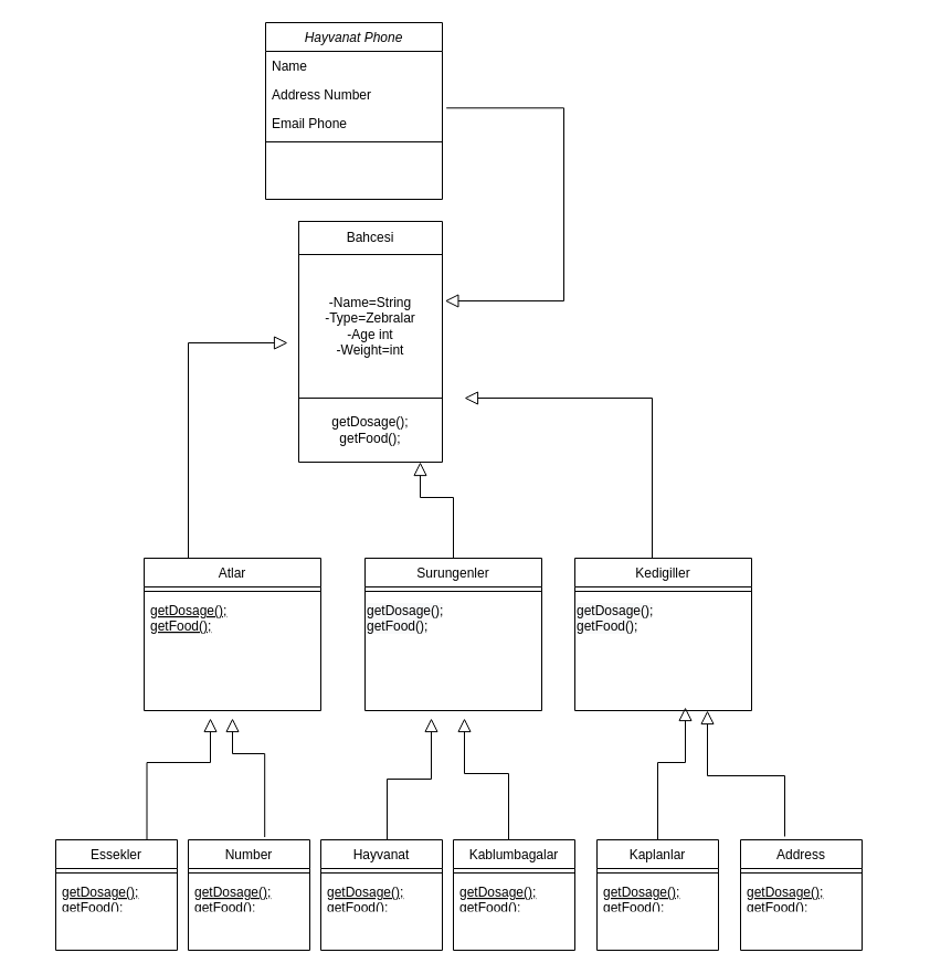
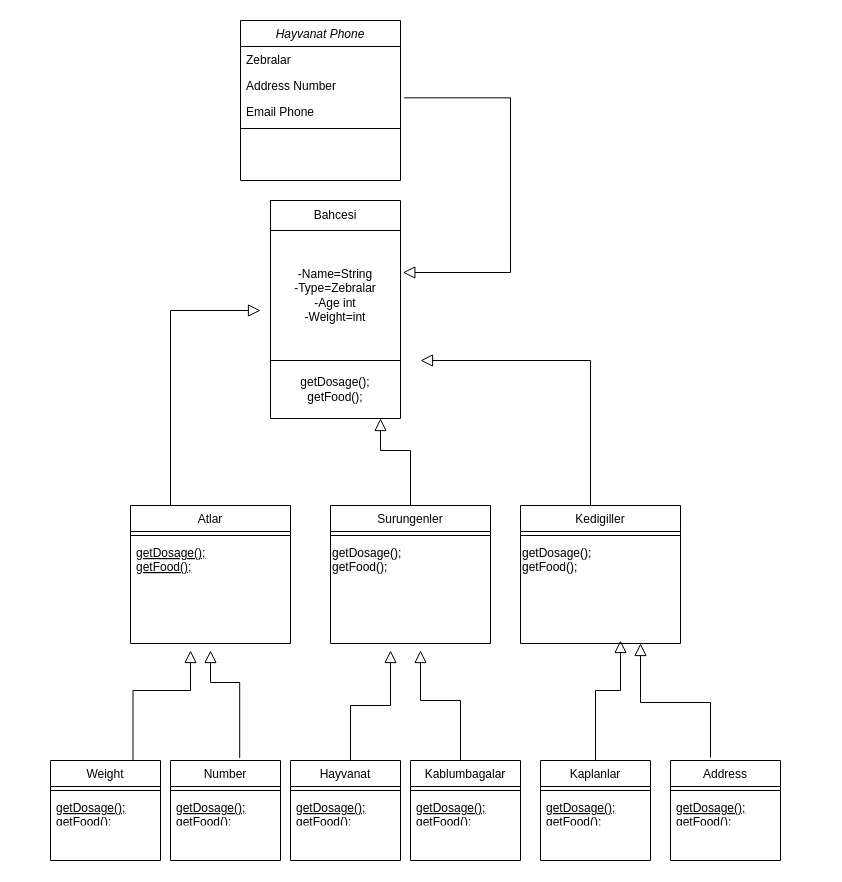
  <mxCell id="0" />
  <mxCell id="1" parent="0" />
  <mxCell id="2" value="Hayvanat Phone" style="swimlane;fontStyle=2;align=center;verticalAlign=top;childLayout=stackLayout;horizontal=1;startSize=26;horizontalStack=0;resizeParent=1;resizeLast=0;collapsible=1;marginBottom=0;rounded=0;shadow=0;strokeWidth=1;" parent="1" vertex="1"><mxGeometry x="240" y="20" width="160" height="160" as="geometry"><mxRectangle x="230" y="140" width="160" height="26" as="alternateBounds" /></mxGeometry></mxCell>
- <mxCell id="3" value="Name" style="text;align=left;verticalAlign=top;spacingLeft=4;spacingRight=4;overflow=hidden;rotatable=0;points=[[0,0.5],[1,0.5]];portConstraint=eastwest;" parent="2" vertex="1"><mxGeometry y="26" width="160" height="26" as="geometry" /></mxCell>
+ <mxCell id="3" value="Zebralar" style="text;align=left;verticalAlign=top;spacingLeft=4;spacingRight=4;overflow=hidden;rotatable=0;points=[[0,0.5],[1,0.5]];portConstraint=eastwest;" parent="2" vertex="1"><mxGeometry y="26" width="160" height="26" as="geometry" /></mxCell>
  <mxCell id="4" value="Address Number" style="text;align=left;verticalAlign=top;spacingLeft=4;spacingRight=4;overflow=hidden;rotatable=0;points=[[0,0.5],[1,0.5]];portConstraint=eastwest;rounded=0;shadow=0;html=0;" parent="2" vertex="1"><mxGeometry y="52" width="160" height="26" as="geometry" /></mxCell>
  <mxCell id="5" value="Email Phone" style="text;align=left;verticalAlign=top;spacingLeft=4;spacingRight=4;overflow=hidden;rotatable=0;points=[[0,0.5],[1,0.5]];portConstraint=eastwest;rounded=0;shadow=0;html=0;" parent="2" vertex="1"><mxGeometry y="78" width="160" height="26" as="geometry" /></mxCell>
  <mxCell id="6" value="" style="line;html=1;strokeWidth=1;align=left;verticalAlign=middle;spacingTop=-1;spacingLeft=3;spacingRight=3;rotatable=0;labelPosition=right;points=[];portConstraint=eastwest;" parent="2" vertex="1"><mxGeometry y="104" width="160" height="8" as="geometry" /></mxCell>
  <mxCell id="7" value="Atlar" style="swimlane;fontStyle=0;align=center;verticalAlign=top;childLayout=stackLayout;horizontal=1;startSize=26;horizontalStack=0;resizeParent=1;resizeLast=0;collapsible=1;marginBottom=0;rounded=0;shadow=0;strokeWidth=1;" parent="1" vertex="1"><mxGeometry x="130" y="505" width="160" height="138" as="geometry"><mxRectangle x="130" y="380" width="160" height="26" as="alternateBounds" /></mxGeometry></mxCell>
  <mxCell id="8" value="" style="line;html=1;strokeWidth=1;align=left;verticalAlign=middle;spacingTop=-1;spacingLeft=3;spacingRight=3;rotatable=0;labelPosition=right;points=[];portConstraint=eastwest;" parent="7" vertex="1"><mxGeometry y="26" width="160" height="8" as="geometry" /></mxCell>
  <mxCell id="9" value="getDosage();&#10;getFood();" style="text;align=left;verticalAlign=top;spacingLeft=4;spacingRight=4;overflow=hidden;rotatable=0;points=[[0,0.5],[1,0.5]];portConstraint=eastwest;fontStyle=4" parent="7" vertex="1"><mxGeometry y="34" width="160" height="46" as="geometry" /></mxCell>
  <mxCell id="10" value="" style="endArrow=block;endSize=10;endFill=0;shadow=0;strokeWidth=1;rounded=0;edgeStyle=elbowEdgeStyle;elbow=vertical;" parent="1" source="7" edge="1"><mxGeometry width="160" relative="1" as="geometry"><mxPoint x="230" y="123" as="sourcePoint" /><mxPoint x="260" y="310" as="targetPoint" /><Array as="points"><mxPoint x="170" y="310" /><mxPoint x="190" y="310" /><mxPoint x="330" y="490" /><mxPoint x="100" y="410" /><mxPoint x="160" y="380" /><mxPoint x="180" y="340" /></Array></mxGeometry></mxCell>
  <mxCell id="11" value="" style="shape=table;startSize=0;container=1;collapsible=0;childLayout=tableLayout;" vertex="1" parent="1"><mxGeometry x="270" y="200" width="130" height="218" as="geometry" /></mxCell>
  <mxCell id="12" value="" style="shape=tableRow;horizontal=0;startSize=0;swimlaneHead=0;swimlaneBody=0;top=0;left=0;bottom=0;right=0;collapsible=0;dropTarget=0;fillColor=none;points=[[0,0.5],[1,0.5]];portConstraint=eastwest;" vertex="1" parent="11"><mxGeometry width="130" height="30" as="geometry" /></mxCell>
  <mxCell id="13" value="Bahcesi" style="shape=partialRectangle;html=1;whiteSpace=wrap;connectable=0;overflow=hidden;fillColor=none;top=0;left=0;bottom=0;right=0;pointerEvents=1;" vertex="1" parent="12"><mxGeometry width="130" height="30" as="geometry"><mxRectangle width="130" height="30" as="alternateBounds" /></mxGeometry></mxCell>
  <mxCell id="14" value="" style="shape=tableRow;horizontal=0;startSize=0;swimlaneHead=0;swimlaneBody=0;top=0;left=0;bottom=0;right=0;collapsible=0;dropTarget=0;fillColor=none;points=[[0,0.5],[1,0.5]];portConstraint=eastwest;" vertex="1" parent="11"><mxGeometry y="30" width="130" height="130" as="geometry" /></mxCell>
  <mxCell id="15" value="-Name=String&lt;br&gt;-Type=Zebralar&lt;br&gt;-Age int&lt;br&gt;-Weight=int" style="shape=partialRectangle;html=1;whiteSpace=wrap;connectable=0;overflow=hidden;fillColor=none;top=0;left=0;bottom=0;right=0;pointerEvents=1;" vertex="1" parent="14"><mxGeometry width="130" height="130" as="geometry"><mxRectangle width="130" height="130" as="alternateBounds" /></mxGeometry></mxCell>
  <mxCell id="16" value="" style="shape=tableRow;horizontal=0;startSize=0;swimlaneHead=0;swimlaneBody=0;top=0;left=0;bottom=0;right=0;collapsible=0;dropTarget=0;fillColor=none;points=[[0,0.5],[1,0.5]];portConstraint=eastwest;" vertex="1" parent="11"><mxGeometry y="160" width="130" height="58" as="geometry" /></mxCell>
  <mxCell id="17" value="getDosage();&lt;br&gt;getFood();" style="shape=partialRectangle;html=1;whiteSpace=wrap;connectable=0;overflow=hidden;fillColor=none;top=0;left=0;bottom=0;right=0;pointerEvents=1;" vertex="1" parent="16"><mxGeometry width="130" height="58" as="geometry"><mxRectangle width="130" height="58" as="alternateBounds" /></mxGeometry></mxCell>
  <mxCell id="18" value="Surungenler" style="swimlane;fontStyle=0;align=center;verticalAlign=top;childLayout=stackLayout;horizontal=1;startSize=26;horizontalStack=0;resizeParent=1;resizeLast=0;collapsible=1;marginBottom=0;rounded=0;shadow=0;strokeWidth=1;" vertex="1" parent="1"><mxGeometry x="330" y="505" width="160" height="138" as="geometry"><mxRectangle x="130" y="380" width="160" height="26" as="alternateBounds" /></mxGeometry></mxCell>
  <mxCell id="19" value="" style="line;html=1;strokeWidth=1;align=left;verticalAlign=middle;spacingTop=-1;spacingLeft=3;spacingRight=3;rotatable=0;labelPosition=right;points=[];portConstraint=eastwest;" vertex="1" parent="18"><mxGeometry y="26" width="160" height="8" as="geometry" /></mxCell>
  <mxCell id="20" value="&lt;span style=&quot;color: rgb(0, 0, 0); font-family: Helvetica; font-size: 12px; font-style: normal; font-variant-ligatures: normal; font-variant-caps: normal; font-weight: 400; letter-spacing: normal; orphans: 2; text-align: center; text-indent: 0px; text-transform: none; widows: 2; word-spacing: 0px; -webkit-text-stroke-width: 0px; background-color: rgb(248, 249, 250); text-decoration-thickness: initial; text-decoration-style: initial; text-decoration-color: initial; float: none; display: inline !important;&quot;&gt;getDosage();&lt;/span&gt;&lt;br style=&quot;color: rgb(0, 0, 0); font-family: Helvetica; font-size: 12px; font-style: normal; font-variant-ligatures: normal; font-variant-caps: normal; font-weight: 400; letter-spacing: normal; orphans: 2; text-align: center; text-indent: 0px; text-transform: none; widows: 2; word-spacing: 0px; -webkit-text-stroke-width: 0px; background-color: rgb(248, 249, 250); text-decoration-thickness: initial; text-decoration-style: initial; text-decoration-color: initial;&quot;&gt;&lt;span style=&quot;color: rgb(0, 0, 0); font-family: Helvetica; font-size: 12px; font-style: normal; font-variant-ligatures: normal; font-variant-caps: normal; font-weight: 400; letter-spacing: normal; orphans: 2; text-align: center; text-indent: 0px; text-transform: none; widows: 2; word-spacing: 0px; -webkit-text-stroke-width: 0px; background-color: rgb(248, 249, 250); text-decoration-thickness: initial; text-decoration-style: initial; text-decoration-color: initial; float: none; display: inline !important;&quot;&gt;getFood();&lt;/span&gt;" style="text;whiteSpace=wrap;html=1;" vertex="1" parent="18"><mxGeometry y="34" width="160" height="50" as="geometry" /></mxCell>
  <mxCell id="21" value="Kedigiller" style="swimlane;fontStyle=0;align=center;verticalAlign=top;childLayout=stackLayout;horizontal=1;startSize=26;horizontalStack=0;resizeParent=1;resizeLast=0;collapsible=1;marginBottom=0;rounded=0;shadow=0;strokeWidth=1;" vertex="1" parent="1"><mxGeometry x="520" y="505" width="160" height="138" as="geometry"><mxRectangle x="130" y="380" width="160" height="26" as="alternateBounds" /></mxGeometry></mxCell>
  <mxCell id="22" value="" style="line;html=1;strokeWidth=1;align=left;verticalAlign=middle;spacingTop=-1;spacingLeft=3;spacingRight=3;rotatable=0;labelPosition=right;points=[];portConstraint=eastwest;" vertex="1" parent="21"><mxGeometry y="26" width="160" height="8" as="geometry" /></mxCell>
  <mxCell id="23" value="&lt;span style=&quot;color: rgb(0, 0, 0); font-family: Helvetica; font-size: 12px; font-style: normal; font-variant-ligatures: normal; font-variant-caps: normal; font-weight: 400; letter-spacing: normal; orphans: 2; text-align: center; text-indent: 0px; text-transform: none; widows: 2; word-spacing: 0px; -webkit-text-stroke-width: 0px; background-color: rgb(248, 249, 250); text-decoration-thickness: initial; text-decoration-style: initial; text-decoration-color: initial; float: none; display: inline !important;&quot;&gt;getDosage();&lt;/span&gt;&lt;br style=&quot;color: rgb(0, 0, 0); font-family: Helvetica; font-size: 12px; font-style: normal; font-variant-ligatures: normal; font-variant-caps: normal; font-weight: 400; letter-spacing: normal; orphans: 2; text-align: center; text-indent: 0px; text-transform: none; widows: 2; word-spacing: 0px; -webkit-text-stroke-width: 0px; background-color: rgb(248, 249, 250); text-decoration-thickness: initial; text-decoration-style: initial; text-decoration-color: initial;&quot;&gt;&lt;span style=&quot;color: rgb(0, 0, 0); font-family: Helvetica; font-size: 12px; font-style: normal; font-variant-ligatures: normal; font-variant-caps: normal; font-weight: 400; letter-spacing: normal; orphans: 2; text-align: center; text-indent: 0px; text-transform: none; widows: 2; word-spacing: 0px; -webkit-text-stroke-width: 0px; background-color: rgb(248, 249, 250); text-decoration-thickness: initial; text-decoration-style: initial; text-decoration-color: initial; float: none; display: inline !important;&quot;&gt;getFood();&lt;/span&gt;" style="text;whiteSpace=wrap;html=1;" vertex="1" parent="21"><mxGeometry y="34" width="160" height="50" as="geometry" /></mxCell>
  <mxCell id="24" value="" style="endArrow=block;endSize=10;endFill=0;shadow=0;strokeWidth=1;rounded=0;edgeStyle=elbowEdgeStyle;elbow=vertical;" edge="1" parent="1" target="16"><mxGeometry width="160" relative="1" as="geometry"><mxPoint x="410" y="505" as="sourcePoint" /><mxPoint x="477.68" y="373.32" as="targetPoint" /><Array as="points"><mxPoint x="380" y="450" /><mxPoint x="410" y="400" /><mxPoint x="380" y="310" /><mxPoint x="520" y="490" /><mxPoint x="290" y="410" /><mxPoint x="350" y="380" /><mxPoint x="370" y="340" /></Array></mxGeometry></mxCell>
  <mxCell id="25" value="" style="endArrow=block;endSize=10;endFill=0;shadow=0;strokeWidth=1;rounded=0;edgeStyle=elbowEdgeStyle;elbow=vertical;" edge="1" parent="1"><mxGeometry width="160" relative="1" as="geometry"><mxPoint x="590" y="505" as="sourcePoint" /><mxPoint x="420" y="360" as="targetPoint" /><Array as="points"><mxPoint x="530" y="360" /><mxPoint x="560" y="310" /><mxPoint x="700" y="490" /><mxPoint x="470" y="410" /><mxPoint x="530" y="380" /><mxPoint x="550" y="340" /></Array></mxGeometry></mxCell>
  <mxCell id="26" value="" style="endArrow=block;endSize=10;endFill=0;shadow=0;strokeWidth=1;rounded=0;edgeStyle=elbowEdgeStyle;elbow=vertical;exitX=1.023;exitY=-0.026;exitDx=0;exitDy=0;exitPerimeter=0;entryX=1.018;entryY=0.323;entryDx=0;entryDy=0;entryPerimeter=0;" edge="1" parent="1" source="5" target="14"><mxGeometry width="160" relative="1" as="geometry"><mxPoint x="570" y="255" as="sourcePoint" /><mxPoint x="430" y="280" as="targetPoint" /><Array as="points"><mxPoint x="510" y="110" /><mxPoint x="540" y="60" /><mxPoint x="680" y="240" /><mxPoint x="450" y="160" /><mxPoint x="510" y="130" /><mxPoint x="530" y="90" /></Array></mxGeometry></mxCell>
- <mxCell id="27" value="Essekler" style="swimlane;fontStyle=0;align=center;verticalAlign=top;childLayout=stackLayout;horizontal=1;startSize=26;horizontalStack=0;resizeParent=1;resizeLast=0;collapsible=1;marginBottom=0;rounded=0;shadow=0;strokeWidth=1;" vertex="1" parent="1"><mxGeometry x="50" y="760" width="110" height="100" as="geometry"><mxRectangle x="130" y="380" width="160" height="26" as="alternateBounds" /></mxGeometry></mxCell>
+ <mxCell id="27" value="Weight" style="swimlane;fontStyle=0;align=center;verticalAlign=top;childLayout=stackLayout;horizontal=1;startSize=26;horizontalStack=0;resizeParent=1;resizeLast=0;collapsible=1;marginBottom=0;rounded=0;shadow=0;strokeWidth=1;" vertex="1" parent="1"><mxGeometry x="50" y="760" width="110" height="100" as="geometry"><mxRectangle x="130" y="380" width="160" height="26" as="alternateBounds" /></mxGeometry></mxCell>
  <mxCell id="28" value="" style="line;html=1;strokeWidth=1;align=left;verticalAlign=middle;spacingTop=-1;spacingLeft=3;spacingRight=3;rotatable=0;labelPosition=right;points=[];portConstraint=eastwest;" vertex="1" parent="27"><mxGeometry y="26" width="110" height="8" as="geometry" /></mxCell>
  <mxCell id="29" value="getDosage();&#10;getFood();" style="text;align=left;verticalAlign=top;spacingLeft=4;spacingRight=4;overflow=hidden;rotatable=0;points=[[0,0.5],[1,0.5]];portConstraint=eastwest;fontStyle=4" vertex="1" parent="27"><mxGeometry y="34" width="110" height="26" as="geometry" /></mxCell>
  <mxCell id="30" value="Number" style="swimlane;fontStyle=0;align=center;verticalAlign=top;childLayout=stackLayout;horizontal=1;startSize=26;horizontalStack=0;resizeParent=1;resizeLast=0;collapsible=1;marginBottom=0;rounded=0;shadow=0;strokeWidth=1;" vertex="1" parent="1"><mxGeometry x="170" y="760" width="110" height="100" as="geometry"><mxRectangle x="130" y="380" width="160" height="26" as="alternateBounds" /></mxGeometry></mxCell>
  <mxCell id="31" value="" style="line;html=1;strokeWidth=1;align=left;verticalAlign=middle;spacingTop=-1;spacingLeft=3;spacingRight=3;rotatable=0;labelPosition=right;points=[];portConstraint=eastwest;" vertex="1" parent="30"><mxGeometry y="26" width="110" height="8" as="geometry" /></mxCell>
  <mxCell id="32" value="getDosage();&#10;getFood();" style="text;align=left;verticalAlign=top;spacingLeft=4;spacingRight=4;overflow=hidden;rotatable=0;points=[[0,0.5],[1,0.5]];portConstraint=eastwest;fontStyle=4" vertex="1" parent="30"><mxGeometry y="34" width="110" height="26" as="geometry" /></mxCell>
  <mxCell id="33" value="Hayvanat" style="swimlane;fontStyle=0;align=center;verticalAlign=top;childLayout=stackLayout;horizontal=1;startSize=26;horizontalStack=0;resizeParent=1;resizeLast=0;collapsible=1;marginBottom=0;rounded=0;shadow=0;strokeWidth=1;" vertex="1" parent="1"><mxGeometry x="290" y="760" width="110" height="100" as="geometry"><mxRectangle x="130" y="380" width="160" height="26" as="alternateBounds" /></mxGeometry></mxCell>
  <mxCell id="34" value="" style="line;html=1;strokeWidth=1;align=left;verticalAlign=middle;spacingTop=-1;spacingLeft=3;spacingRight=3;rotatable=0;labelPosition=right;points=[];portConstraint=eastwest;" vertex="1" parent="33"><mxGeometry y="26" width="110" height="8" as="geometry" /></mxCell>
  <mxCell id="35" value="getDosage();&#10;getFood();" style="text;align=left;verticalAlign=top;spacingLeft=4;spacingRight=4;overflow=hidden;rotatable=0;points=[[0,0.5],[1,0.5]];portConstraint=eastwest;fontStyle=4" vertex="1" parent="33"><mxGeometry y="34" width="110" height="26" as="geometry" /></mxCell>
  <mxCell id="36" value="Kablumbagalar" style="swimlane;fontStyle=0;align=center;verticalAlign=top;childLayout=stackLayout;horizontal=1;startSize=26;horizontalStack=0;resizeParent=1;resizeLast=0;collapsible=1;marginBottom=0;rounded=0;shadow=0;strokeWidth=1;" vertex="1" parent="1"><mxGeometry x="410" y="760" width="110" height="100" as="geometry"><mxRectangle x="130" y="380" width="160" height="26" as="alternateBounds" /></mxGeometry></mxCell>
  <mxCell id="37" value="" style="line;html=1;strokeWidth=1;align=left;verticalAlign=middle;spacingTop=-1;spacingLeft=3;spacingRight=3;rotatable=0;labelPosition=right;points=[];portConstraint=eastwest;" vertex="1" parent="36"><mxGeometry y="26" width="110" height="8" as="geometry" /></mxCell>
  <mxCell id="38" value="getDosage();&#10;getFood();" style="text;align=left;verticalAlign=top;spacingLeft=4;spacingRight=4;overflow=hidden;rotatable=0;points=[[0,0.5],[1,0.5]];portConstraint=eastwest;fontStyle=4" vertex="1" parent="36"><mxGeometry y="34" width="110" height="26" as="geometry" /></mxCell>
  <mxCell id="39" value="Kaplanlar" style="swimlane;fontStyle=0;align=center;verticalAlign=top;childLayout=stackLayout;horizontal=1;startSize=26;horizontalStack=0;resizeParent=1;resizeLast=0;collapsible=1;marginBottom=0;rounded=0;shadow=0;strokeWidth=1;" vertex="1" parent="1"><mxGeometry x="540" y="760" width="110" height="100" as="geometry"><mxRectangle x="130" y="380" width="160" height="26" as="alternateBounds" /></mxGeometry></mxCell>
  <mxCell id="40" value="" style="line;html=1;strokeWidth=1;align=left;verticalAlign=middle;spacingTop=-1;spacingLeft=3;spacingRight=3;rotatable=0;labelPosition=right;points=[];portConstraint=eastwest;" vertex="1" parent="39"><mxGeometry y="26" width="110" height="8" as="geometry" /></mxCell>
  <mxCell id="41" value="getDosage();&#10;getFood();" style="text;align=left;verticalAlign=top;spacingLeft=4;spacingRight=4;overflow=hidden;rotatable=0;points=[[0,0.5],[1,0.5]];portConstraint=eastwest;fontStyle=4" vertex="1" parent="39"><mxGeometry y="34" width="110" height="26" as="geometry" /></mxCell>
  <mxCell id="42" value="Address" style="swimlane;fontStyle=0;align=center;verticalAlign=top;childLayout=stackLayout;horizontal=1;startSize=26;horizontalStack=0;resizeParent=1;resizeLast=0;collapsible=1;marginBottom=0;rounded=0;shadow=0;strokeWidth=1;" vertex="1" parent="1"><mxGeometry x="670" y="760" width="110" height="100" as="geometry"><mxRectangle x="130" y="380" width="160" height="26" as="alternateBounds" /></mxGeometry></mxCell>
  <mxCell id="43" value="" style="line;html=1;strokeWidth=1;align=left;verticalAlign=middle;spacingTop=-1;spacingLeft=3;spacingRight=3;rotatable=0;labelPosition=right;points=[];portConstraint=eastwest;" vertex="1" parent="42"><mxGeometry y="26" width="110" height="8" as="geometry" /></mxCell>
  <mxCell id="44" value="getDosage();&#10;getFood();" style="text;align=left;verticalAlign=top;spacingLeft=4;spacingRight=4;overflow=hidden;rotatable=0;points=[[0,0.5],[1,0.5]];portConstraint=eastwest;fontStyle=4" vertex="1" parent="42"><mxGeometry y="34" width="110" height="26" as="geometry" /></mxCell>
  <mxCell id="45" value="" style="endArrow=block;endSize=10;endFill=0;shadow=0;strokeWidth=1;rounded=0;edgeStyle=elbowEdgeStyle;elbow=vertical;exitX=0.629;exitY=-0.025;exitDx=0;exitDy=0;exitPerimeter=0;" edge="1" parent="1" source="30"><mxGeometry width="160" relative="1" as="geometry"><mxPoint x="240" y="737" as="sourcePoint" /><mxPoint x="210" y="650" as="targetPoint" /><Array as="points"><mxPoint x="210" y="682" /><mxPoint x="240" y="632" /><mxPoint x="210" y="542" /><mxPoint x="350" y="722" /><mxPoint x="120" y="642" /><mxPoint x="180" y="612" /><mxPoint x="200" y="572" /></Array></mxGeometry></mxCell>
  <mxCell id="46" value="" style="endArrow=block;endSize=10;endFill=0;shadow=0;strokeWidth=1;rounded=0;edgeStyle=elbowEdgeStyle;elbow=vertical;" edge="1" parent="1" source="36"><mxGeometry width="160" relative="1" as="geometry"><mxPoint x="450" y="737" as="sourcePoint" /><mxPoint x="420" y="650" as="targetPoint" /><Array as="points"><mxPoint x="460" y="700" /><mxPoint x="440" y="710" /><mxPoint x="465" y="730" /><mxPoint x="420" y="682" /><mxPoint x="450" y="632" /><mxPoint x="420" y="542" /><mxPoint x="560" y="722" /><mxPoint x="330" y="642" /><mxPoint x="390" y="612" /><mxPoint x="410" y="572" /></Array></mxGeometry></mxCell>
  <mxCell id="47" value="" style="endArrow=block;endSize=10;endFill=0;shadow=0;strokeWidth=1;rounded=0;edgeStyle=elbowEdgeStyle;elbow=vertical;exitX=0.75;exitY=0;exitDx=0;exitDy=0;" edge="1" parent="1" source="27"><mxGeometry width="160" relative="1" as="geometry"><mxPoint x="140" y="740" as="sourcePoint" /><mxPoint x="190" y="650" as="targetPoint" /><Array as="points"><mxPoint x="190" y="690" /><mxPoint x="140" y="642" /><mxPoint x="110" y="552" /><mxPoint x="250" y="732" /><mxPoint x="20" y="652" /><mxPoint x="80" y="622" /><mxPoint x="100" y="582" /></Array></mxGeometry></mxCell>
  <mxCell id="48" value="" style="endArrow=block;endSize=10;endFill=0;shadow=0;strokeWidth=1;rounded=0;edgeStyle=elbowEdgeStyle;elbow=vertical;" edge="1" parent="1"><mxGeometry width="160" relative="1" as="geometry"><mxPoint x="350" y="760" as="sourcePoint" /><mxPoint x="390" y="650" as="targetPoint" /><Array as="points"><mxPoint x="320" y="705" /><mxPoint x="350" y="655" /><mxPoint x="320" y="565" /><mxPoint x="460" y="745" /><mxPoint x="230" y="665" /><mxPoint x="290" y="635" /><mxPoint x="310" y="595" /></Array></mxGeometry></mxCell>
  <mxCell id="49" value="" style="endArrow=block;endSize=10;endFill=0;shadow=0;strokeWidth=1;rounded=0;edgeStyle=elbowEdgeStyle;elbow=vertical;exitX=0.5;exitY=0;exitDx=0;exitDy=0;" edge="1" parent="1" source="39"><mxGeometry width="160" relative="1" as="geometry"><mxPoint x="610" y="747" as="sourcePoint" /><mxPoint x="620" y="640" as="targetPoint" /><Array as="points"><mxPoint x="560" y="690" /><mxPoint x="580" y="692" /><mxPoint x="610" y="642" /><mxPoint x="580" y="552" /><mxPoint x="720" y="732" /><mxPoint x="490" y="652" /><mxPoint x="550" y="622" /><mxPoint x="570" y="582" /></Array></mxGeometry></mxCell>
  <mxCell id="50" value="" style="endArrow=block;endSize=10;endFill=0;shadow=0;strokeWidth=1;rounded=0;edgeStyle=elbowEdgeStyle;elbow=vertical;entryX=0.75;entryY=1;entryDx=0;entryDy=0;" edge="1" parent="1" target="21"><mxGeometry width="160" relative="1" as="geometry"><mxPoint x="710" y="757" as="sourcePoint" /><mxPoint x="680" y="670" as="targetPoint" /><Array as="points"><mxPoint x="680" y="702" /><mxPoint x="710" y="652" /><mxPoint x="680" y="562" /><mxPoint x="820" y="742" /><mxPoint x="590" y="662" /><mxPoint x="650" y="632" /><mxPoint x="670" y="592" /></Array></mxGeometry></mxCell>
